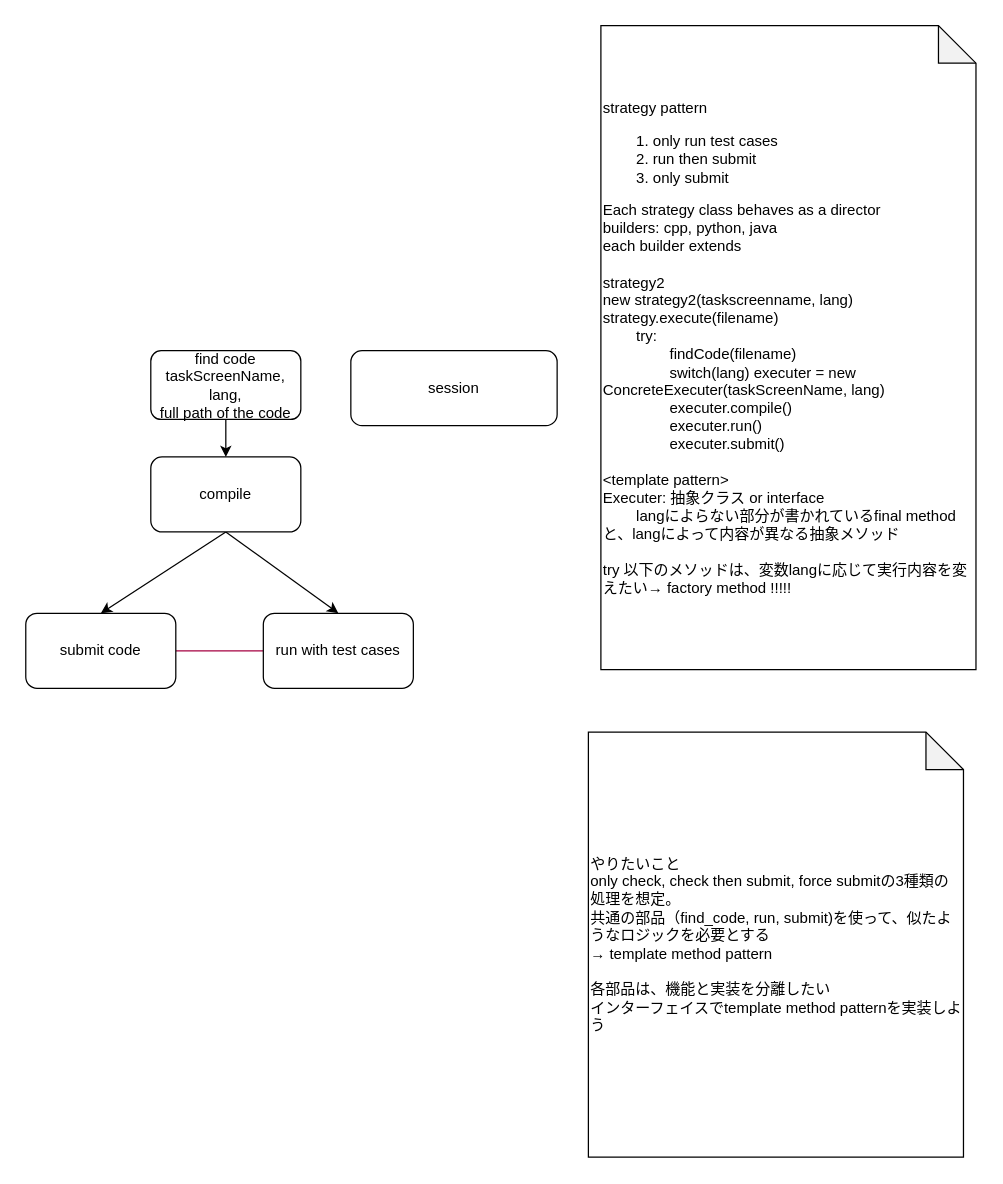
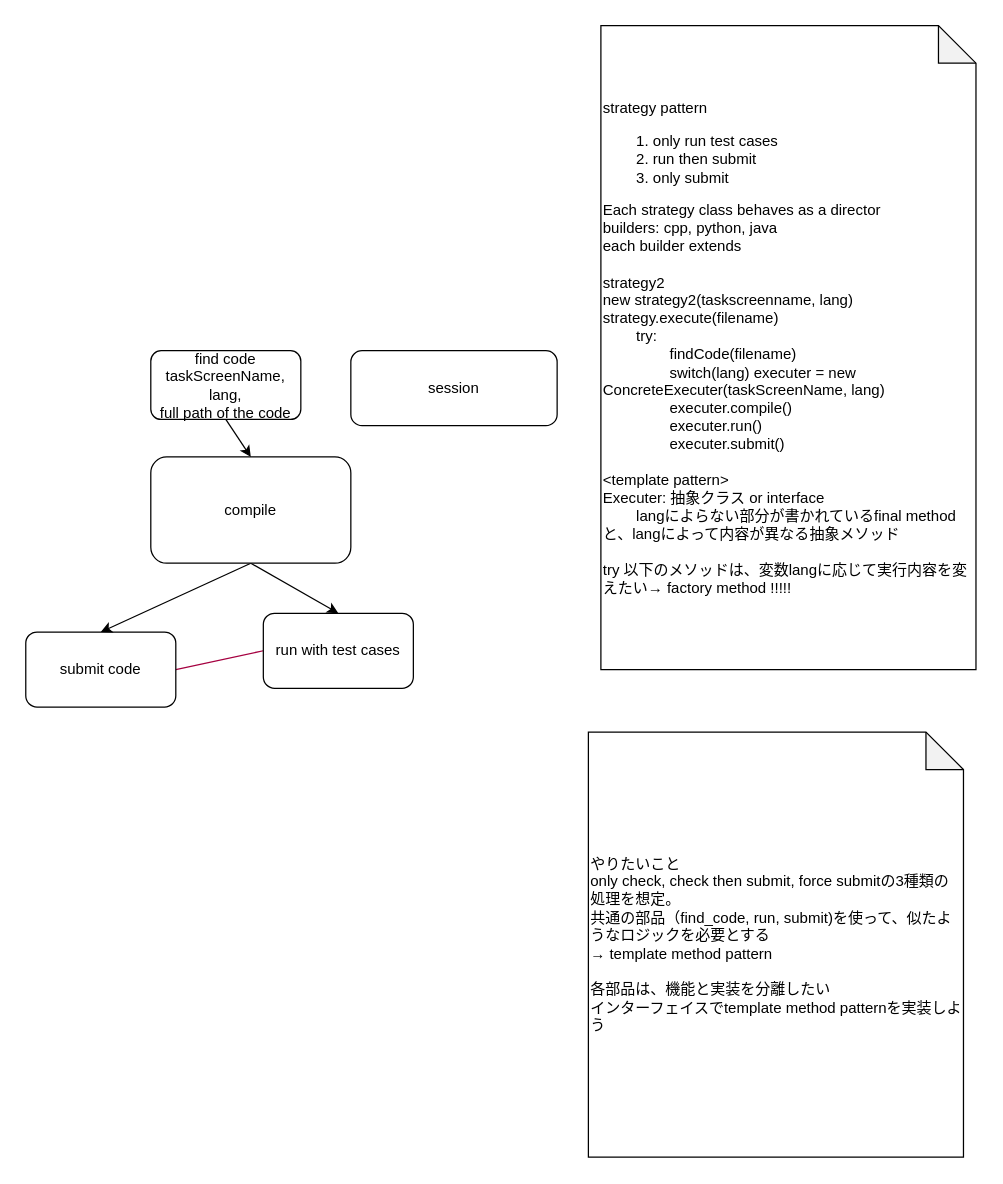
  <mxCell id="0" />
  <mxCell id="1" parent="0" />
  <mxCell id="2" style="edgeStyle=none;html=1;exitX=0.5;exitY=1;exitDx=0;exitDy=0;entryX=0.5;entryY=0;entryDx=0;entryDy=0;" parent="1" source="3" target="9" edge="1"><mxGeometry relative="1" as="geometry" /></mxCell>
  <mxCell id="3" value="find code&lt;br&gt;taskScreenName, lang,&lt;br&gt;full path of the code" style="rounded=1;whiteSpace=wrap;html=1;" parent="1" vertex="1"><mxGeometry x="120" y="280" width="120" height="55" as="geometry" /></mxCell>
  <mxCell id="4" style="edgeStyle=none;html=1;exitX=0;exitY=0.5;exitDx=0;exitDy=0;entryX=1;entryY=0.5;entryDx=0;entryDy=0;fillColor=#d80073;strokeColor=#A50040;endArrow=none;" parent="1" source="5" target="6" edge="1"><mxGeometry relative="1" as="geometry" /></mxCell>
  <mxCell id="5" value="run with test cases" style="rounded=1;whiteSpace=wrap;html=1;" parent="1" vertex="1"><mxGeometry x="210" y="490" width="120" height="60" as="geometry" /></mxCell>
- <mxCell id="6" value="submit code" style="rounded=1;whiteSpace=wrap;html=1;" parent="1" vertex="1"><mxGeometry x="20" y="490" width="120" height="60" as="geometry" /></mxCell>
+ <mxCell id="6" value="submit code" style="rounded=1;whiteSpace=wrap;html=1;" parent="1" vertex="1"><mxGeometry x="20" y="505" width="120" height="60" as="geometry" /></mxCell>
  <mxCell id="7" style="edgeStyle=none;html=1;exitX=0.5;exitY=1;exitDx=0;exitDy=0;entryX=0.5;entryY=0;entryDx=0;entryDy=0;" parent="1" source="9" target="6" edge="1"><mxGeometry relative="1" as="geometry"><mxPoint x="80" y="485" as="targetPoint" /></mxGeometry></mxCell>
  <mxCell id="8" style="edgeStyle=none;html=1;exitX=0.5;exitY=1;exitDx=0;exitDy=0;entryX=0.5;entryY=0;entryDx=0;entryDy=0;" parent="1" source="9" target="5" edge="1"><mxGeometry relative="1" as="geometry" /></mxCell>
- <mxCell id="9" value="compile" style="rounded=1;whiteSpace=wrap;html=1;" parent="1" vertex="1"><mxGeometry x="120" y="365" width="120" height="60" as="geometry" /></mxCell>
+ <mxCell id="9" value="compile" style="rounded=1;whiteSpace=wrap;html=1;" parent="1" vertex="1"><mxGeometry x="120" y="365" width="160" height="85" as="geometry" /></mxCell>
  <mxCell id="10" value="strategy pattern&lt;br&gt;&lt;ol&gt;&lt;li&gt;only run test cases&lt;/li&gt;&lt;li&gt;run then submit&lt;/li&gt;&lt;li&gt;only submit&lt;/li&gt;&lt;/ol&gt;&lt;div&gt;Each strategy class behaves as a director&lt;/div&gt;&lt;div&gt;builders: cpp, python, java&lt;/div&gt;&lt;div&gt;each builder extends&amp;nbsp;&lt;/div&gt;&lt;div&gt;&lt;br&gt;&lt;/div&gt;&lt;div&gt;strategy2&lt;/div&gt;&lt;div&gt;new strategy2(taskscreenname, lang)&lt;/div&gt;&lt;div&gt;strategy.execute(filename)&lt;/div&gt;&lt;div&gt;&lt;span style=&quot;white-space: pre&quot;&gt;&#09;&lt;/span&gt;try:&lt;br&gt;&lt;/div&gt;&lt;div&gt;&lt;span style=&quot;white-space: pre&quot;&gt;&lt;span style=&quot;white-space: pre&quot;&gt;&#09;&lt;/span&gt;&#09;&lt;/span&gt;findCode(filename)&lt;/div&gt;&lt;div&gt;&lt;span style=&quot;white-space: pre&quot;&gt;&#09;&lt;/span&gt;&lt;span style=&quot;white-space: pre&quot;&gt;&#09;&lt;/span&gt;switch(lang) executer = new ConcreteExecuter(taskScreenName, lang)&lt;br&gt;&lt;/div&gt;&lt;div&gt;&lt;span style=&quot;white-space: pre&quot;&gt;&#09;&lt;/span&gt;&lt;span style=&quot;white-space: pre&quot;&gt;&#09;&lt;/span&gt;executer.compile()&lt;br&gt;&lt;/div&gt;&lt;div&gt;&lt;span style=&quot;white-space: pre&quot;&gt;&lt;span style=&quot;white-space: pre&quot;&gt;&#09;&lt;/span&gt;&#09;executer.&lt;/span&gt;run()&lt;br&gt;&lt;/div&gt;&lt;div&gt;&lt;span style=&quot;white-space: pre&quot;&gt;&#09;&lt;span style=&quot;white-space: pre&quot;&gt;&#09;&lt;/span&gt;e&lt;/span&gt;xecuter.submit()&lt;br&gt;&lt;/div&gt;&lt;div&gt;&lt;br&gt;&lt;/div&gt;&lt;div&gt;&amp;lt;template pattern&amp;gt;&lt;/div&gt;&lt;div&gt;Executer: 抽象クラス or interface&lt;/div&gt;&lt;div&gt;&lt;span style=&quot;white-space: pre&quot;&gt;&#09;&lt;/span&gt;langによらない部分が書かれているfinal methodと、langによって内容が異なる抽象メソッド&lt;br&gt;&lt;/div&gt;&lt;div&gt;&lt;span style=&quot;white-space: pre&quot;&gt;&#09;&lt;/span&gt;&lt;br&gt;&lt;/div&gt;&lt;div&gt;try 以下のメソッドは、変数langに応じて実行内容を変えたい→ factory method !!!!!&lt;/div&gt;" style="shape=note;whiteSpace=wrap;html=1;backgroundOutline=1;darkOpacity=0.05;align=left;" parent="1" vertex="1"><mxGeometry x="480" y="20" width="300" height="515" as="geometry" /></mxCell>
  <mxCell id="11" value="session" style="rounded=1;whiteSpace=wrap;html=1;" parent="1" vertex="1"><mxGeometry x="280" y="280" width="165" height="60" as="geometry" /></mxCell>
  <mxCell id="12" value="やりたいこと&lt;br&gt;only check, check then submit, force submitの3種類の処理を想定。&lt;br&gt;共通の部品（find_code, run, submit)を使って、似たようなロジックを必要とする&lt;br&gt;→ template method pattern&lt;br&gt;&lt;br&gt;各部品は、機能と実装を分離したい&lt;br&gt;インターフェイスでtemplate method patternを実装しよう" style="shape=note;whiteSpace=wrap;html=1;backgroundOutline=1;darkOpacity=0.05;align=left;" vertex="1" parent="1"><mxGeometry x="470" y="585" width="300" height="340" as="geometry" /></mxCell>
